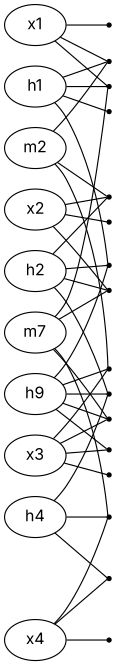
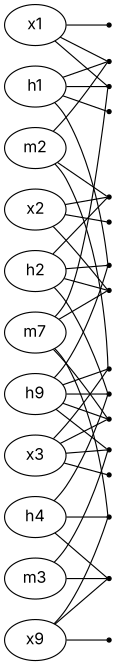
  graph {
    fontname=Inter
    rankdir=LR
    node [fontname=Inter shape=point]
    edge [fontname=Inter]
    n1 [label=h1 shape=""]
    factor4
    factor5
    factor9
    factor14
    n6 [label=h2 shape=""]
    factor6
    factor10
    factor15
    n10 [label=h9 shape=""]
    factor7
    factor11
    factor12
    n14 [label=h4 shape=""]
    factor8
    factor13
    n17 [label=m7 shape=""]
    n18 [label=m2 shape=""]
+   n19 [label=m3 shape=""]
    n20 [label=x1 shape=""]
    factor0
    n22 [label=x2 shape=""]
    factor1
    n24 [label=x3 shape=""]
    factor2
-   n26 [label=x4 shape=""]
+   n26 [label=x9 shape=""]
    factor3
    n1 -- factor4
    n1 -- factor5
    n1 -- factor9
    n1 -- factor14
    n6 -- factor14
    n6 -- factor6
    n6 -- factor10
    n6 -- factor15
    n10 -- factor14
    n10 -- factor15
    n10 -- factor7
    n10 -- factor11
    n10 -- factor12
    n14 -- factor15
    n14 -- factor8
    n14 -- factor13
    n17 -- factor5
    n17 -- factor6
    n17 -- factor7
    n17 -- factor8
    n18 -- factor9
    n18 -- factor10
    n18 -- factor11
+   n19 -- factor12
+   n19 -- factor13
    n20 -- factor5
    n20 -- factor9
    n20 -- factor0
    n22 -- factor6
    n22 -- factor10
    n22 -- factor1
    n24 -- factor7
    n24 -- factor11
    n24 -- factor12
    n24 -- factor2
    n26 -- factor8
    n26 -- factor13
    n26 -- factor3
  }
